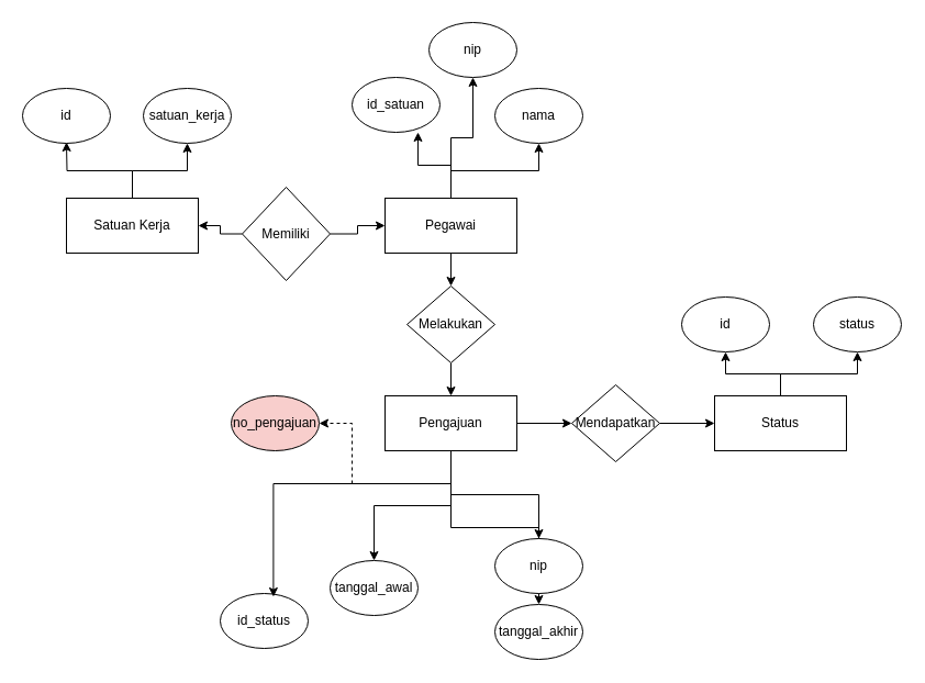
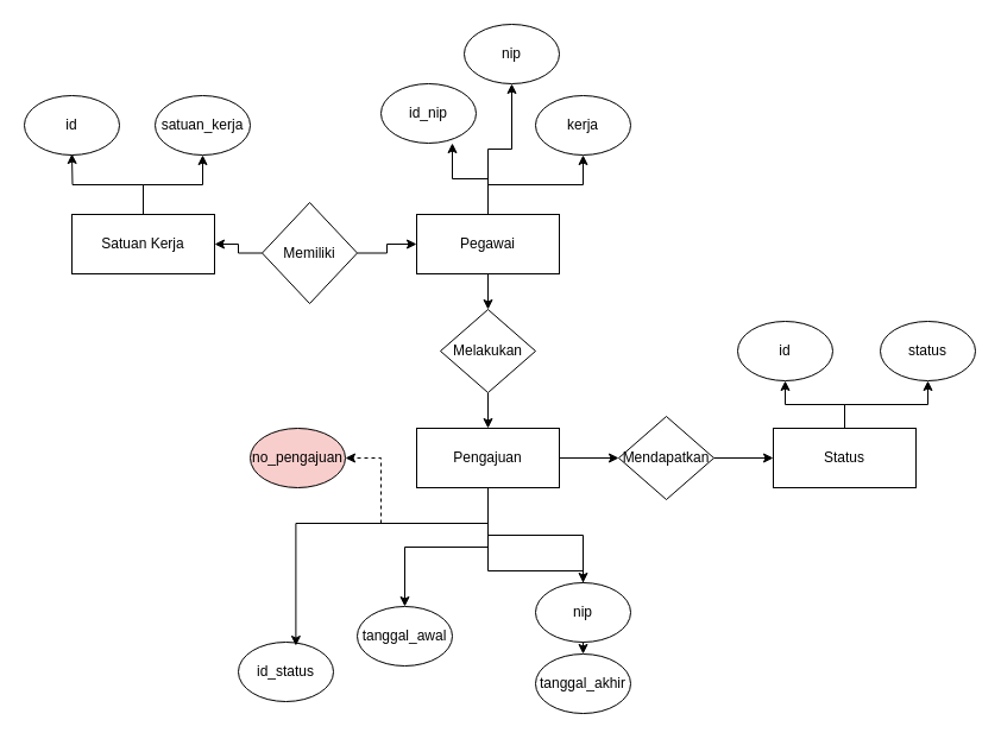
  <mxCell id="0" />
  <mxCell id="1" parent="0" />
  <mxCell id="2" style="edgeStyle=orthogonalEdgeStyle;rounded=0;orthogonalLoop=1;jettySize=auto;html=1;entryX=0.5;entryY=0;entryDx=0;entryDy=0;" edge="1" parent="1" source="5" target="22"><mxGeometry relative="1" as="geometry" /></mxCell>
  <mxCell id="3" style="edgeStyle=orthogonalEdgeStyle;rounded=0;orthogonalLoop=1;jettySize=auto;html=1;entryX=0.5;entryY=1;entryDx=0;entryDy=0;" edge="1" parent="1" source="5" target="28"><mxGeometry relative="1" as="geometry" /></mxCell>
  <mxCell id="4" style="edgeStyle=orthogonalEdgeStyle;rounded=0;orthogonalLoop=1;jettySize=auto;html=1;entryX=0.5;entryY=1;entryDx=0;entryDy=0;" edge="1" parent="1" source="5" target="29"><mxGeometry relative="1" as="geometry" /></mxCell>
  <mxCell id="5" value="Pegawai" style="rounded=0;whiteSpace=wrap;html=1;" vertex="1" parent="1"><mxGeometry x="350" y="180" width="120" height="50" as="geometry" /></mxCell>
  <mxCell id="6" style="edgeStyle=orthogonalEdgeStyle;rounded=0;orthogonalLoop=1;jettySize=auto;html=1;entryX=0.5;entryY=1;entryDx=0;entryDy=0;" edge="1" parent="1" source="8" target="31"><mxGeometry relative="1" as="geometry" /></mxCell>
  <mxCell id="7" style="edgeStyle=orthogonalEdgeStyle;rounded=0;orthogonalLoop=1;jettySize=auto;html=1;entryX=0.5;entryY=1;entryDx=0;entryDy=0;" edge="1" parent="1" source="8" target="30"><mxGeometry relative="1" as="geometry" /></mxCell>
  <mxCell id="8" value="Status" style="rounded=0;whiteSpace=wrap;html=1;" vertex="1" parent="1"><mxGeometry x="650" y="360" width="120" height="50" as="geometry" /></mxCell>
  <mxCell id="9" style="edgeStyle=orthogonalEdgeStyle;rounded=0;orthogonalLoop=1;jettySize=auto;html=1;entryX=0;entryY=0.5;entryDx=0;entryDy=0;" edge="1" parent="1" source="14" target="24"><mxGeometry relative="1" as="geometry" /></mxCell>
  <mxCell id="10" style="edgeStyle=orthogonalEdgeStyle;rounded=0;orthogonalLoop=1;jettySize=auto;html=1;" edge="1" parent="1" source="14" target="35"><mxGeometry relative="1" as="geometry" /></mxCell>
  <mxCell id="11" style="edgeStyle=orthogonalEdgeStyle;rounded=0;orthogonalLoop=1;jettySize=auto;html=1;dashed=1;" edge="1" parent="1" source="14" target="36"><mxGeometry relative="1" as="geometry"><Array as="points"><mxPoint x="410" y="440" /><mxPoint x="320" y="440" /><mxPoint x="320" y="385" /></Array></mxGeometry></mxCell>
  <mxCell id="12" style="edgeStyle=orthogonalEdgeStyle;rounded=0;orthogonalLoop=1;jettySize=auto;html=1;" edge="1" parent="1" source="14" target="33"><mxGeometry relative="1" as="geometry" /></mxCell>
  <mxCell id="13" style="edgeStyle=orthogonalEdgeStyle;rounded=0;orthogonalLoop=1;jettySize=auto;html=1;entryX=0.5;entryY=0;entryDx=0;entryDy=0;" edge="1" parent="1" source="14" target="34"><mxGeometry relative="1" as="geometry" /></mxCell>
  <mxCell id="14" value="Pengajuan" style="rounded=0;whiteSpace=wrap;html=1;" vertex="1" parent="1"><mxGeometry x="350" y="360" width="120" height="50" as="geometry" /></mxCell>
  <mxCell id="15" style="edgeStyle=orthogonalEdgeStyle;rounded=0;orthogonalLoop=1;jettySize=auto;html=1;" edge="1" parent="1" source="17" target="26"><mxGeometry relative="1" as="geometry" /></mxCell>
  <mxCell id="16" style="edgeStyle=orthogonalEdgeStyle;rounded=0;orthogonalLoop=1;jettySize=auto;html=1;" edge="1" parent="1" source="17"><mxGeometry relative="1" as="geometry"><mxPoint x="60" y="128.974" as="targetPoint" /></mxGeometry></mxCell>
  <mxCell id="17" value="Satuan Kerja" style="rounded=0;whiteSpace=wrap;html=1;" vertex="1" parent="1"><mxGeometry x="60" y="180" width="120" height="50" as="geometry" /></mxCell>
  <mxCell id="18" style="edgeStyle=orthogonalEdgeStyle;rounded=0;orthogonalLoop=1;jettySize=auto;html=1;" edge="1" parent="1" source="20" target="17"><mxGeometry relative="1" as="geometry" /></mxCell>
  <mxCell id="19" style="edgeStyle=orthogonalEdgeStyle;rounded=0;orthogonalLoop=1;jettySize=auto;html=1;entryX=0;entryY=0.5;entryDx=0;entryDy=0;" edge="1" parent="1" source="20" target="5"><mxGeometry relative="1" as="geometry" /></mxCell>
  <mxCell id="20" value="Memiliki" style="rhombus;whiteSpace=wrap;html=1;" vertex="1" parent="1"><mxGeometry x="220" y="170" width="80" height="85" as="geometry" /></mxCell>
  <mxCell id="21" style="edgeStyle=orthogonalEdgeStyle;rounded=0;orthogonalLoop=1;jettySize=auto;html=1;entryX=0.5;entryY=0;entryDx=0;entryDy=0;" edge="1" parent="1" source="22" target="14"><mxGeometry relative="1" as="geometry" /></mxCell>
  <mxCell id="22" value="Melakukan" style="rhombus;whiteSpace=wrap;html=1;" vertex="1" parent="1"><mxGeometry x="370" y="260" width="80" height="70" as="geometry" /></mxCell>
  <mxCell id="23" style="edgeStyle=orthogonalEdgeStyle;rounded=0;orthogonalLoop=1;jettySize=auto;html=1;" edge="1" parent="1" source="24" target="8"><mxGeometry relative="1" as="geometry" /></mxCell>
  <mxCell id="24" value="Mendapatkan" style="rhombus;whiteSpace=wrap;html=1;" vertex="1" parent="1"><mxGeometry x="520" y="350" width="80" height="70" as="geometry" /></mxCell>
  <mxCell id="25" value="id" style="ellipse;whiteSpace=wrap;html=1;" vertex="1" parent="1"><mxGeometry x="20" y="80" width="80" height="50" as="geometry" /></mxCell>
  <mxCell id="26" value="satuan_kerja" style="ellipse;whiteSpace=wrap;html=1;" vertex="1" parent="1"><mxGeometry x="130" y="80" width="80" height="50" as="geometry" /></mxCell>
- <mxCell id="27" value="id_satuan" style="ellipse;whiteSpace=wrap;html=1;" vertex="1" parent="1"><mxGeometry x="320" y="70" width="80" height="50" as="geometry" /></mxCell>
- <mxCell id="28" value="nama" style="ellipse;whiteSpace=wrap;html=1;" vertex="1" parent="1"><mxGeometry x="450" y="80" width="80" height="50" as="geometry" /></mxCell>
+ <mxCell id="27" value="id_nip" style="ellipse;whiteSpace=wrap;html=1;" vertex="1" parent="1"><mxGeometry x="320" y="70" width="80" height="50" as="geometry" /></mxCell>
+ <mxCell id="28" value="kerja" style="ellipse;whiteSpace=wrap;html=1;" vertex="1" parent="1"><mxGeometry x="450" y="80" width="80" height="50" as="geometry" /></mxCell>
  <mxCell id="29" value="nip" style="ellipse;whiteSpace=wrap;html=1;" vertex="1" parent="1"><mxGeometry x="390" y="20" width="80" height="50" as="geometry" /></mxCell>
  <mxCell id="30" value="status" style="ellipse;whiteSpace=wrap;html=1;" vertex="1" parent="1"><mxGeometry x="740" y="270" width="80" height="50" as="geometry" /></mxCell>
  <mxCell id="31" value="id" style="ellipse;whiteSpace=wrap;html=1;" vertex="1" parent="1"><mxGeometry x="620" y="270" width="80" height="50" as="geometry" /></mxCell>
  <mxCell id="32" value="id_status" style="ellipse;whiteSpace=wrap;html=1;" vertex="1" parent="1"><mxGeometry x="200" y="540" width="80" height="50" as="geometry" /></mxCell>
  <mxCell id="33" value="tanggal_awal" style="ellipse;whiteSpace=wrap;html=1;" vertex="1" parent="1"><mxGeometry x="300" y="510" width="80" height="50" as="geometry" /></mxCell>
  <mxCell id="34" value="tanggal_akhir" style="ellipse;whiteSpace=wrap;html=1;" vertex="1" parent="1"><mxGeometry x="450" y="550" width="80" height="50" as="geometry" /></mxCell>
  <mxCell id="35" value="nip" style="ellipse;whiteSpace=wrap;html=1;" vertex="1" parent="1"><mxGeometry x="450" y="490" width="80" height="50" as="geometry" /></mxCell>
  <mxCell id="36" value="no_pengajuan" style="ellipse;whiteSpace=wrap;html=1;fillColor=#f8cecc;" vertex="1" parent="1"><mxGeometry x="210" y="360" width="80" height="50" as="geometry" /></mxCell>
  <mxCell id="37" style="edgeStyle=orthogonalEdgeStyle;rounded=0;orthogonalLoop=1;jettySize=auto;html=1;entryX=0.75;entryY=1;entryDx=0;entryDy=0;entryPerimeter=0;" edge="1" parent="1" source="5" target="27"><mxGeometry relative="1" as="geometry" /></mxCell>
  <mxCell id="38" style="edgeStyle=orthogonalEdgeStyle;rounded=0;orthogonalLoop=1;jettySize=auto;html=1;entryX=0.605;entryY=0.06;entryDx=0;entryDy=0;entryPerimeter=0;" edge="1" parent="1" source="14" target="32"><mxGeometry relative="1" as="geometry"><Array as="points"><mxPoint x="410" y="440" /><mxPoint x="248" y="440" /></Array></mxGeometry></mxCell>
